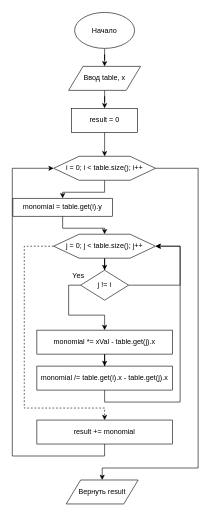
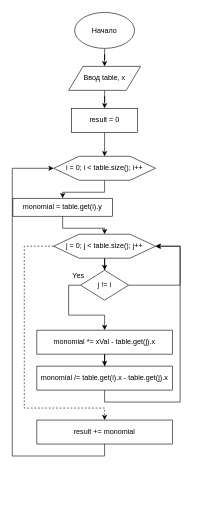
  <mxCell id="0" />
  <mxCell id="1" parent="0" />
  <mxCell id="2" style="edgeStyle=orthogonalEdgeStyle;rounded=0;orthogonalLoop=1;jettySize=auto;html=1;exitX=0.5;exitY=1;exitDx=0;exitDy=0;" edge="1" parent="1" source="3" target="5"><mxGeometry relative="1" as="geometry" /></mxCell>
  <mxCell id="3" value="Начало" style="ellipse;whiteSpace=wrap;html=1;" vertex="1" parent="1"><mxGeometry x="124" y="20" width="100" height="60" as="geometry" /></mxCell>
  <mxCell id="4" style="edgeStyle=orthogonalEdgeStyle;rounded=0;orthogonalLoop=1;jettySize=auto;html=1;exitX=0.5;exitY=1;exitDx=0;exitDy=0;" edge="1" parent="1" source="5" target="7"><mxGeometry relative="1" as="geometry" /></mxCell>
  <mxCell id="5" value="Ввод table, x" style="shape=parallelogram;perimeter=parallelogramPerimeter;whiteSpace=wrap;html=1;" vertex="1" parent="1"><mxGeometry x="114" y="110" width="120" height="40" as="geometry" /></mxCell>
  <mxCell id="6" style="edgeStyle=orthogonalEdgeStyle;rounded=0;orthogonalLoop=1;jettySize=auto;html=1;exitX=0.5;exitY=1;exitDx=0;exitDy=0;" edge="1" parent="1" source="7" target="10"><mxGeometry relative="1" as="geometry" /></mxCell>
  <mxCell id="7" value="result = 0" style="rounded=0;whiteSpace=wrap;html=1;" vertex="1" parent="1"><mxGeometry x="119" y="180" width="110" height="40" as="geometry" /></mxCell>
  <mxCell id="8" style="edgeStyle=orthogonalEdgeStyle;rounded=0;orthogonalLoop=1;jettySize=auto;html=1;exitX=0.5;exitY=1;exitDx=0;exitDy=0;" edge="1" parent="1" source="10" target="12"><mxGeometry relative="1" as="geometry" /></mxCell>
- <mxCell id="9" style="edgeStyle=orthogonalEdgeStyle;rounded=0;orthogonalLoop=1;jettySize=auto;html=1;exitX=1;exitY=0.5;exitDx=0;exitDy=0;" edge="1" parent="1" source="10" target="26"><mxGeometry relative="1" as="geometry"><Array as="points"><mxPoint x="330" y="280" /><mxPoint x="330" y="780" /><mxPoint x="170" y="780" /></Array></mxGeometry></mxCell>
  <mxCell id="10" value="i = 0; i &lt; table.size(); i++" style="shape=hexagon;perimeter=hexagonPerimeter2;whiteSpace=wrap;html=1;" vertex="1" parent="1"><mxGeometry x="89" y="260" width="170" height="40" as="geometry" /></mxCell>
  <mxCell id="11" style="edgeStyle=orthogonalEdgeStyle;rounded=0;orthogonalLoop=1;jettySize=auto;html=1;exitX=0.5;exitY=1;exitDx=0;exitDy=0;" edge="1" parent="1" source="12" target="15"><mxGeometry relative="1" as="geometry" /></mxCell>
  <mxCell id="12" value="monomial = table.get(i).y" style="rounded=0;whiteSpace=wrap;html=1;" vertex="1" parent="1"><mxGeometry x="21" y="330" width="166" height="30" as="geometry" /></mxCell>
  <mxCell id="13" style="edgeStyle=orthogonalEdgeStyle;rounded=0;orthogonalLoop=1;jettySize=auto;html=1;exitX=0.5;exitY=1;exitDx=0;exitDy=0;" edge="1" parent="1" source="15" target="18"><mxGeometry relative="1" as="geometry" /></mxCell>
  <mxCell id="14" style="edgeStyle=orthogonalEdgeStyle;rounded=0;orthogonalLoop=1;jettySize=auto;html=1;exitX=0;exitY=0.5;exitDx=0;exitDy=0;dashed=1;" edge="1" parent="1" source="15" target="25"><mxGeometry relative="1" as="geometry"><Array as="points"><mxPoint x="40" y="410" /><mxPoint x="40" y="680" /><mxPoint x="174" y="680" /></Array></mxGeometry></mxCell>
  <mxCell id="15" value="j = 0; j &lt; table.size(); j++" style="shape=hexagon;perimeter=hexagonPerimeter2;whiteSpace=wrap;html=1;" vertex="1" parent="1"><mxGeometry x="89" y="390" width="170" height="40" as="geometry" /></mxCell>
  <mxCell id="16" style="edgeStyle=orthogonalEdgeStyle;rounded=0;orthogonalLoop=1;jettySize=auto;html=1;exitX=0;exitY=0.5;exitDx=0;exitDy=0;" edge="1" parent="1" source="18" target="21"><mxGeometry relative="1" as="geometry" /></mxCell>
  <mxCell id="17" style="edgeStyle=orthogonalEdgeStyle;rounded=0;orthogonalLoop=1;jettySize=auto;html=1;exitX=1;exitY=0.5;exitDx=0;exitDy=0;entryX=1;entryY=0.5;entryDx=0;entryDy=0;" edge="1" parent="1" source="18" target="15"><mxGeometry relative="1" as="geometry"><Array as="points"><mxPoint x="300" y="475" /><mxPoint x="300" y="410" /></Array></mxGeometry></mxCell>
  <mxCell id="18" value="j != i" style="rhombus;whiteSpace=wrap;html=1;" vertex="1" parent="1"><mxGeometry x="134" y="450" width="80" height="50" as="geometry" /></mxCell>
  <mxCell id="19" value="Yes" style="text;html=1;align=center;verticalAlign=middle;resizable=0;points=[];autosize=1;" vertex="1" parent="1"><mxGeometry x="110" y="450" width="40" height="20" as="geometry" /></mxCell>
  <mxCell id="20" style="edgeStyle=orthogonalEdgeStyle;rounded=0;orthogonalLoop=1;jettySize=auto;html=1;exitX=0.5;exitY=1;exitDx=0;exitDy=0;" edge="1" parent="1" source="21" target="23"><mxGeometry relative="1" as="geometry" /></mxCell>
  <mxCell id="21" value="monomial *= xVal - table.get(j).x" style="rounded=0;whiteSpace=wrap;html=1;" vertex="1" parent="1"><mxGeometry x="61" y="550" width="226" height="40" as="geometry" /></mxCell>
  <mxCell id="22" style="edgeStyle=orthogonalEdgeStyle;rounded=0;orthogonalLoop=1;jettySize=auto;html=1;exitX=0.5;exitY=1;exitDx=0;exitDy=0;entryX=1;entryY=0.5;entryDx=0;entryDy=0;" edge="1" parent="1" source="23" target="15"><mxGeometry relative="1" as="geometry"><Array as="points"><mxPoint x="174" y="670" /><mxPoint x="300" y="670" /><mxPoint x="300" y="410" /></Array></mxGeometry></mxCell>
  <mxCell id="23" value="monomial /= table.get(i).x - table.get(j).x" style="rounded=0;whiteSpace=wrap;html=1;" vertex="1" parent="1"><mxGeometry x="61" y="610" width="226" height="40" as="geometry" /></mxCell>
  <mxCell id="24" style="edgeStyle=orthogonalEdgeStyle;rounded=0;orthogonalLoop=1;jettySize=auto;html=1;exitX=0.5;exitY=1;exitDx=0;exitDy=0;entryX=0;entryY=0.5;entryDx=0;entryDy=0;" edge="1" parent="1" source="25" target="10"><mxGeometry relative="1" as="geometry"><Array as="points"><mxPoint x="174" y="760" /><mxPoint x="20" y="760" /><mxPoint x="20" y="280" /></Array></mxGeometry></mxCell>
  <mxCell id="25" value="result += monomial" style="rounded=0;whiteSpace=wrap;html=1;" vertex="1" parent="1"><mxGeometry x="61" y="700" width="226" height="40" as="geometry" /></mxCell>
- <mxCell id="26" value="Вернуть result" style="shape=parallelogram;perimeter=parallelogramPerimeter;whiteSpace=wrap;html=1;" vertex="1" parent="1"><mxGeometry x="110" y="800" width="120" height="40" as="geometry" /></mxCell>
